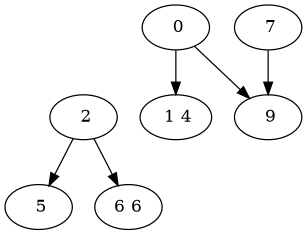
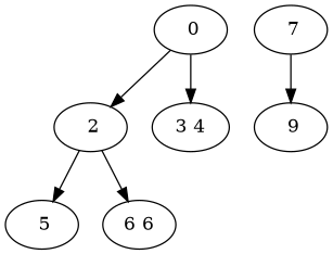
  digraph {
    " 0"
    " 2"
-   " 1 4"
+   " 1 4" [label="3 4"]
    " 5"
    n5 [label="6 6"]
    " 7"
    " 9"
-   " 0" -> " 9"
+   " 0" -> " 2"
    " 0" -> " 1 4"
    " 2" -> " 5"
    " 2" -> n5
    " 7" -> " 9"
  }
